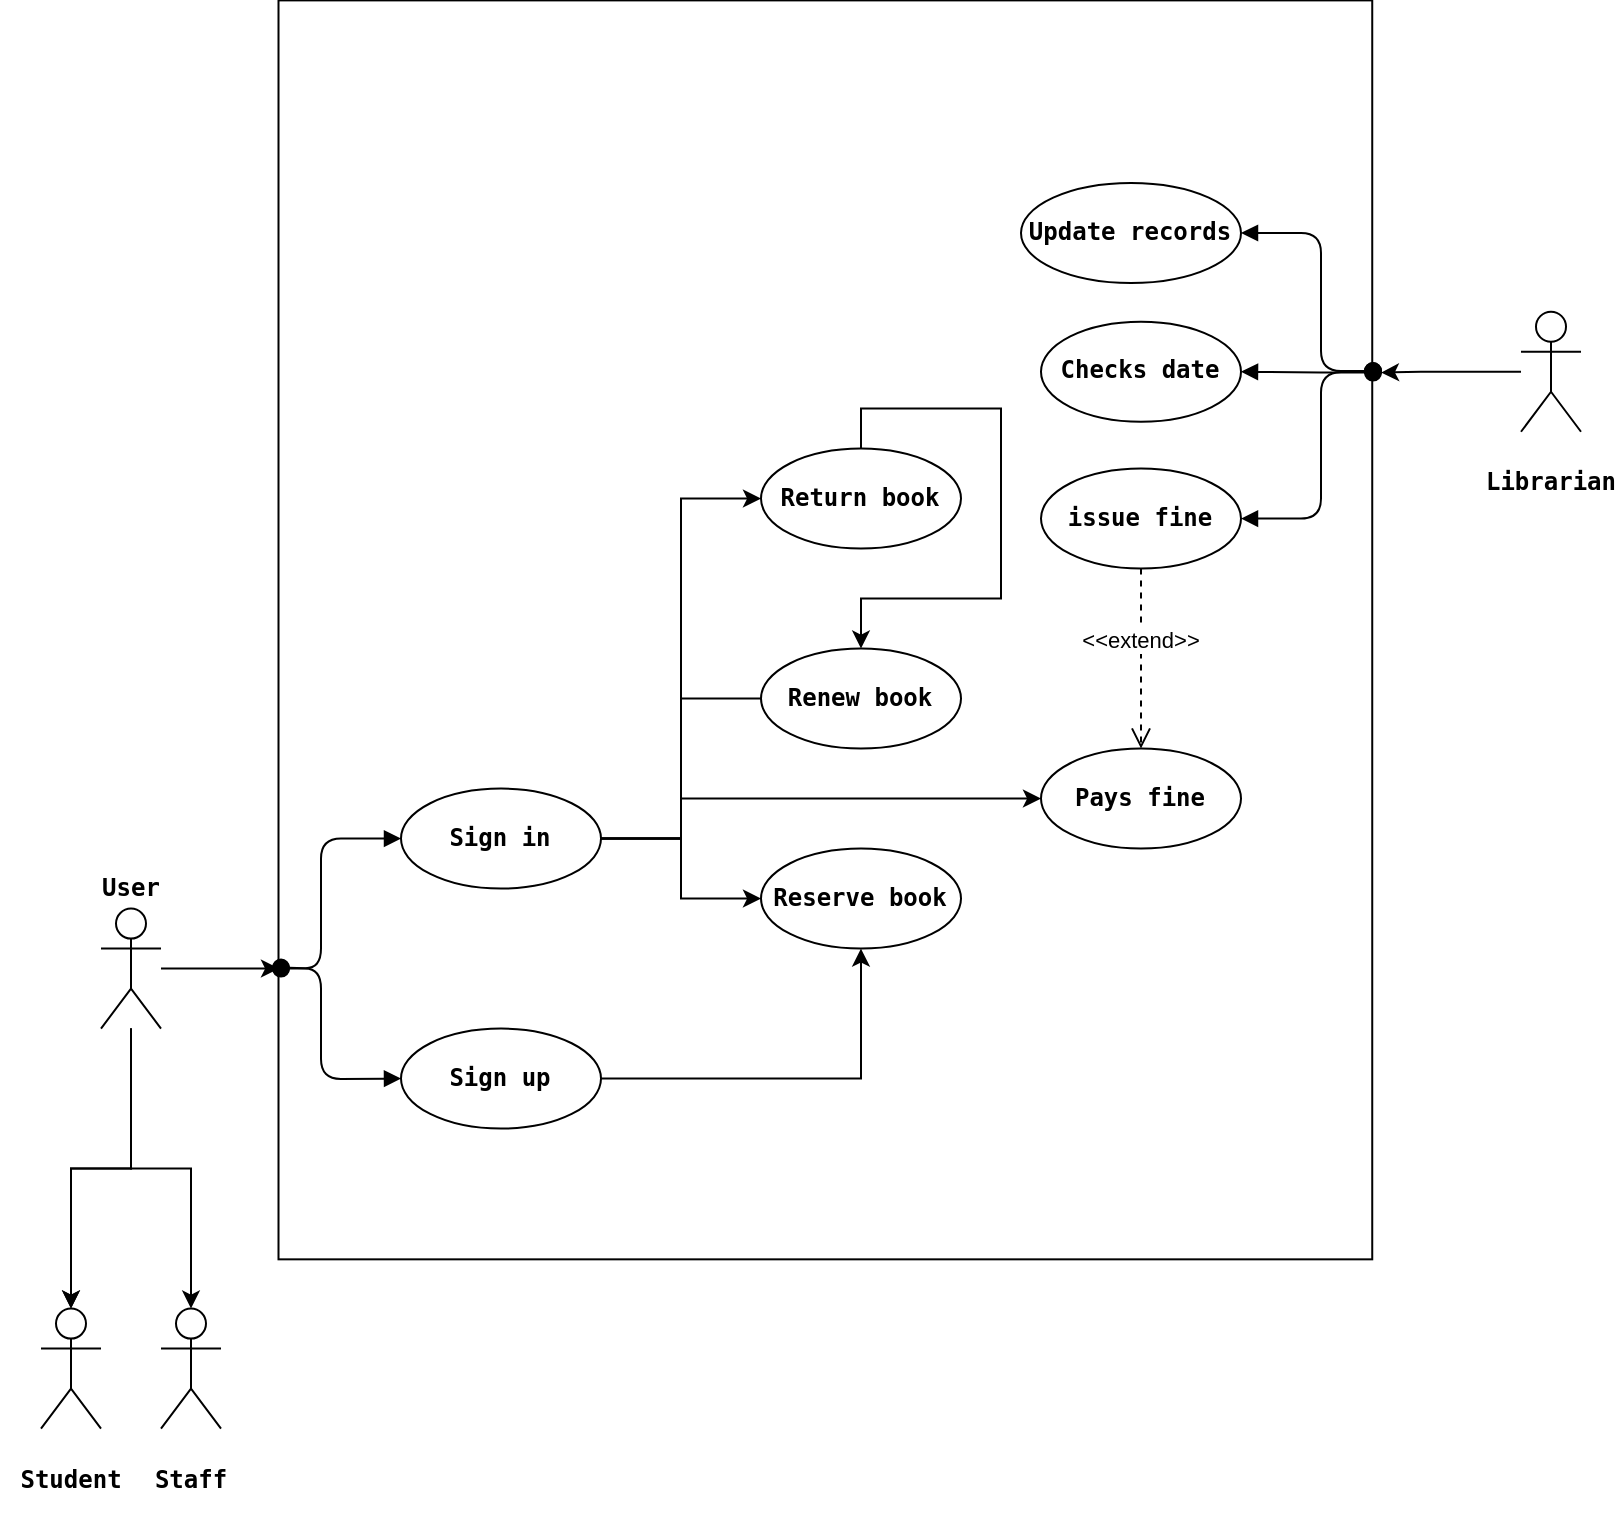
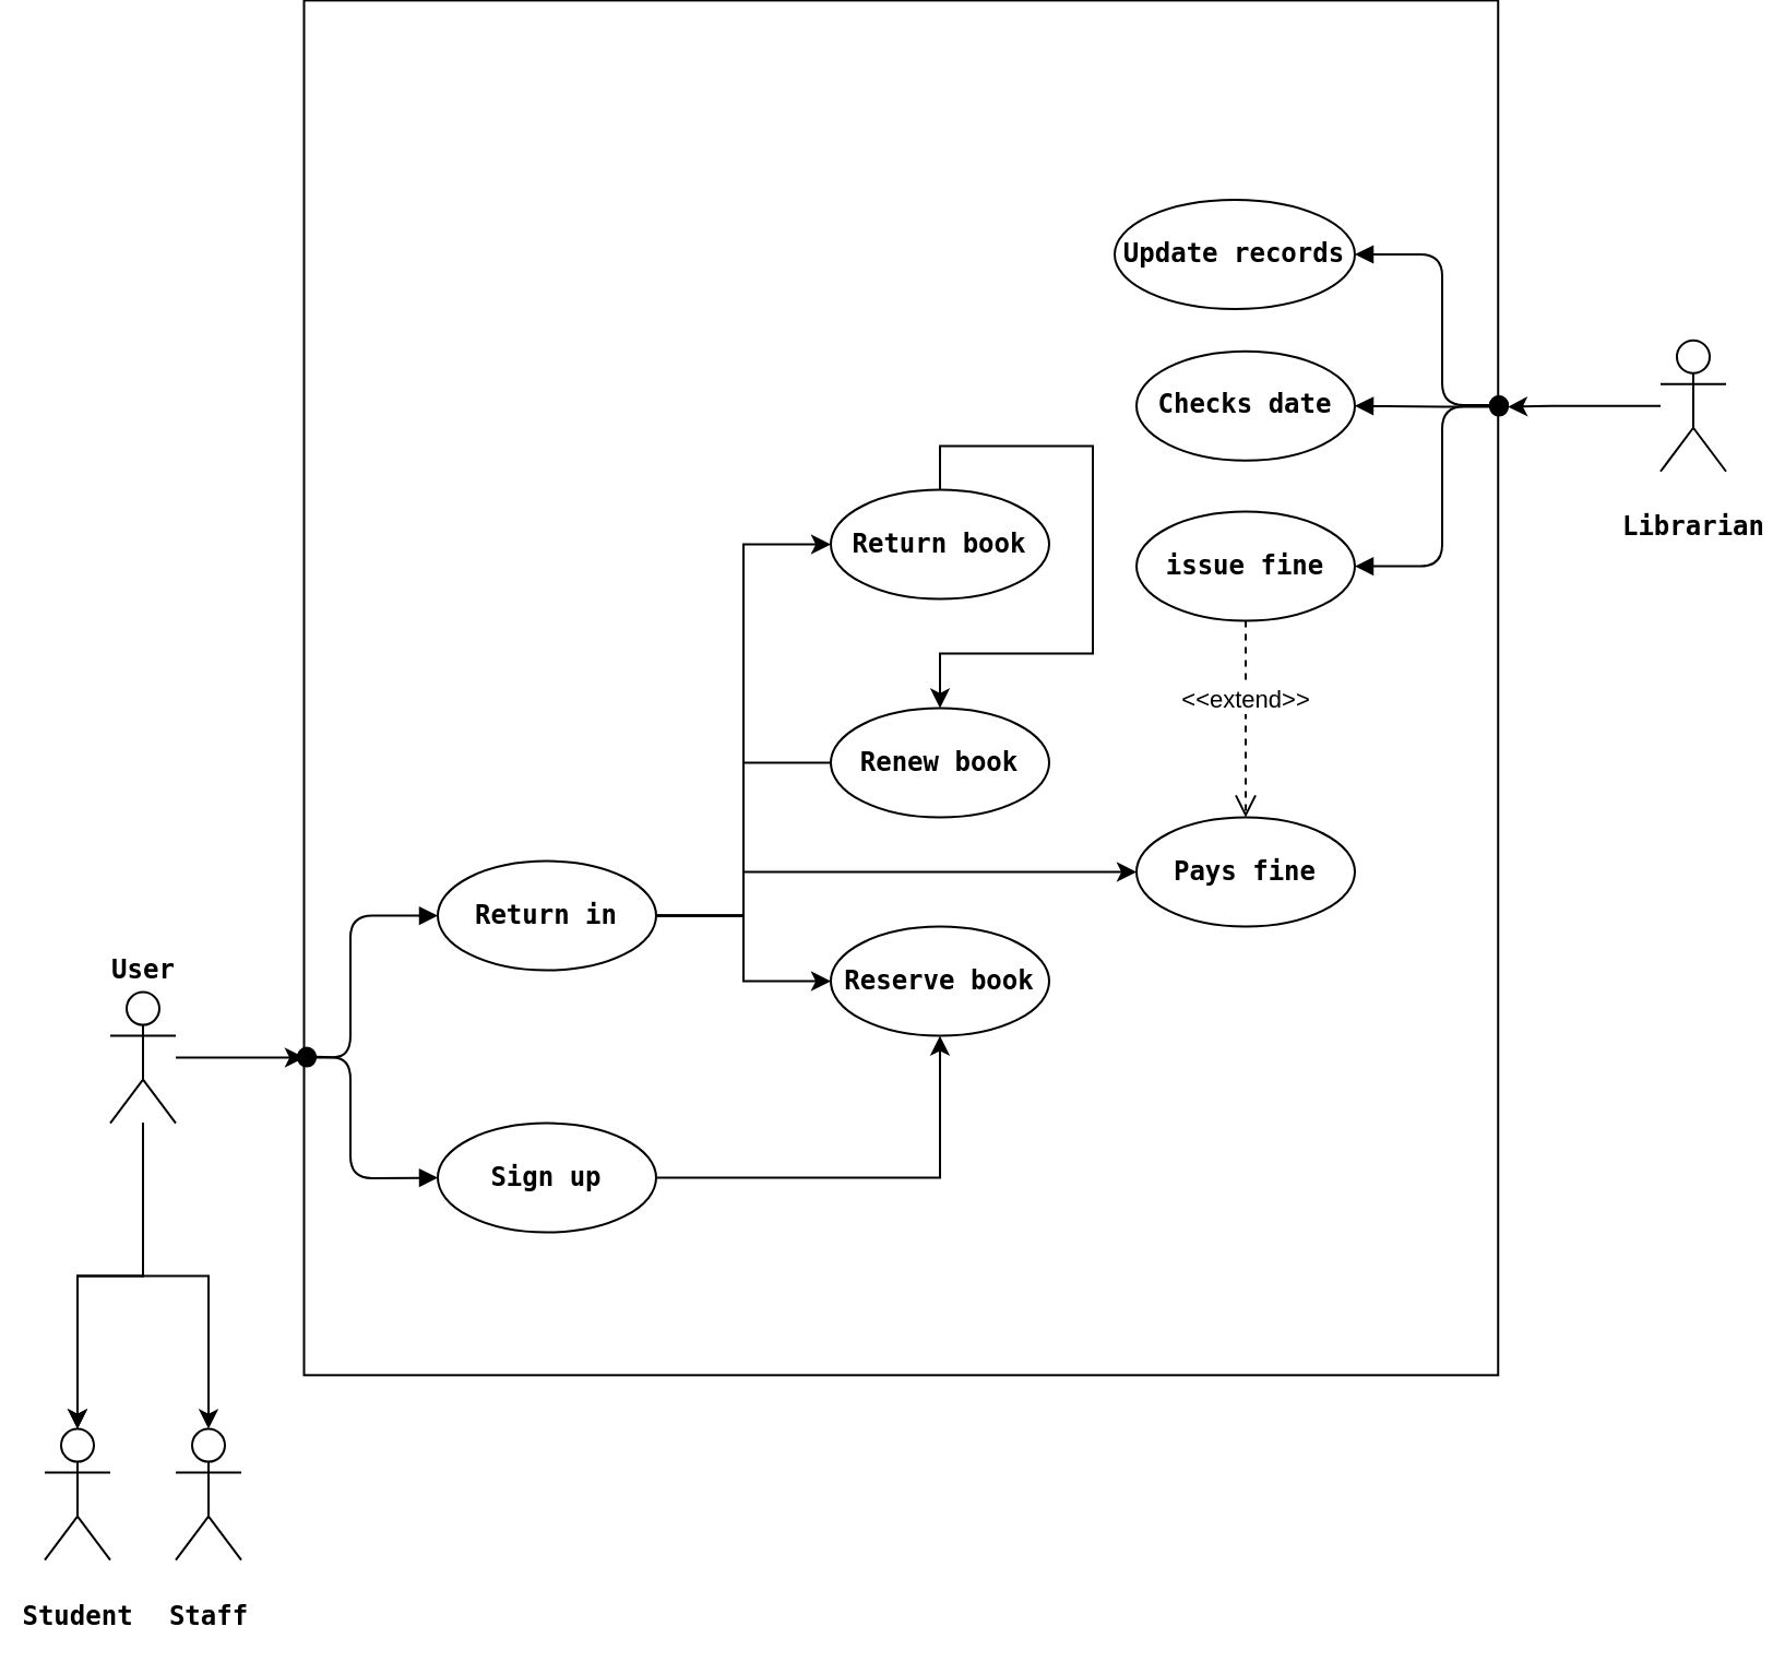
  <mxCell id="0" />
  <mxCell id="1" parent="0" />
  <mxCell id="2" value="" style="edgeStyle=orthogonalEdgeStyle;rounded=0;orthogonalLoop=1;jettySize=auto;html=1;" edge="1" parent="1" source="6" target="7"><mxGeometry relative="1" as="geometry" /></mxCell>
  <mxCell id="3" value="" style="edgeStyle=orthogonalEdgeStyle;rounded=0;orthogonalLoop=1;jettySize=auto;html=1;" edge="1" parent="1" source="6" target="7"><mxGeometry relative="1" as="geometry" /></mxCell>
  <mxCell id="4" value="" style="edgeStyle=orthogonalEdgeStyle;rounded=0;orthogonalLoop=1;jettySize=auto;html=1;" edge="1" parent="1" source="6" target="8"><mxGeometry relative="1" as="geometry" /></mxCell>
  <mxCell id="5" value="" style="edgeStyle=orthogonalEdgeStyle;rounded=0;orthogonalLoop=1;jettySize=auto;html=1;" edge="1" parent="1" source="6"><mxGeometry relative="1" as="geometry"><mxPoint x="139" y="462.8" as="targetPoint" /></mxGeometry></mxCell>
  <mxCell id="6" value="" style="shape=umlActor;verticalLabelPosition=bottom;verticalAlign=top;html=1;outlineConnect=0;" vertex="1" parent="1"><mxGeometry x="50" y="432.8" width="30" height="60" as="geometry" /></mxCell>
  <mxCell id="7" value="&lt;pre&gt;&lt;b&gt;Student&lt;/b&gt;&lt;/pre&gt;" style="shape=umlActor;verticalLabelPosition=bottom;verticalAlign=top;html=1;outlineConnect=0;" vertex="1" parent="1"><mxGeometry x="20" y="632.8" width="30" height="60" as="geometry" /></mxCell>
  <mxCell id="8" value="&lt;pre&gt;Staff&lt;/pre&gt;" style="shape=umlActor;verticalLabelPosition=bottom;verticalAlign=top;html=1;outlineConnect=0;fontStyle=1" vertex="1" parent="1"><mxGeometry x="80" y="632.8" width="30" height="60" as="geometry" /></mxCell>
  <mxCell id="9" value="" style="whiteSpace=wrap;html=1;verticalAlign=top;rotation=-90;" vertex="1" parent="1"><mxGeometry x="97.46" y="20" width="629.47" height="546.87" as="geometry" /></mxCell>
  <mxCell id="10" style="edgeStyle=orthogonalEdgeStyle;rounded=0;orthogonalLoop=1;jettySize=auto;html=1;exitX=1;exitY=0.5;exitDx=0;exitDy=0;entryX=0;entryY=0.5;entryDx=0;entryDy=0;endArrow=none;" edge="1" parent="1" source="14" target="19"><mxGeometry relative="1" as="geometry" /></mxCell>
  <mxCell id="11" style="edgeStyle=orthogonalEdgeStyle;rounded=0;orthogonalLoop=1;jettySize=auto;html=1;" edge="1" parent="1" source="14" target="20"><mxGeometry relative="1" as="geometry" /></mxCell>
  <mxCell id="12" style="edgeStyle=orthogonalEdgeStyle;rounded=0;orthogonalLoop=1;jettySize=auto;html=1;entryX=0;entryY=0.5;entryDx=0;entryDy=0;" edge="1" parent="1" source="14" target="22"><mxGeometry relative="1" as="geometry"><Array as="points"><mxPoint x="340" y="397.8" /><mxPoint x="340" y="227.8" /></Array></mxGeometry></mxCell>
  <mxCell id="13" style="edgeStyle=orthogonalEdgeStyle;rounded=0;orthogonalLoop=1;jettySize=auto;html=1;exitX=1;exitY=0.5;exitDx=0;exitDy=0;" edge="1" parent="1" source="14" target="30"><mxGeometry relative="1" as="geometry"><Array as="points"><mxPoint x="340" y="397.8" /><mxPoint x="340" y="377.8" /></Array></mxGeometry></mxCell>
- <mxCell id="14" value="&lt;pre&gt;&lt;b&gt;Sign in&lt;/b&gt;&lt;/pre&gt;" style="ellipse;whiteSpace=wrap;html=1;" vertex="1" parent="1"><mxGeometry x="200" y="372.8" width="100" height="50" as="geometry" /></mxCell>
+ <mxCell id="14" value="&lt;pre&gt;&lt;b&gt;Return in&lt;/b&gt;&lt;/pre&gt;" style="ellipse;whiteSpace=wrap;html=1;" vertex="1" parent="1"><mxGeometry x="200" y="372.8" width="100" height="50" as="geometry" /></mxCell>
  <mxCell id="15" value="" style="html=1;verticalAlign=bottom;startArrow=oval;startFill=1;endArrow=block;startSize=8;entryX=0;entryY=0.5;entryDx=0;entryDy=0;" edge="1" parent="1" target="14"><mxGeometry width="60" relative="1" as="geometry"><mxPoint x="140" y="462.31" as="sourcePoint" /><mxPoint x="200" y="462.31" as="targetPoint" /><Array as="points"><mxPoint x="160" y="462.8" /><mxPoint x="160" y="397.8" /></Array></mxGeometry></mxCell>
  <mxCell id="16" style="edgeStyle=orthogonalEdgeStyle;rounded=0;orthogonalLoop=1;jettySize=auto;html=1;exitX=1;exitY=0.5;exitDx=0;exitDy=0;entryX=0.5;entryY=1;entryDx=0;entryDy=0;" edge="1" parent="1" source="17" target="20"><mxGeometry relative="1" as="geometry"><Array as="points"><mxPoint x="430" y="518" /></Array></mxGeometry></mxCell>
  <mxCell id="17" value="&lt;pre&gt;&lt;b&gt;Sign up&lt;/b&gt;&lt;/pre&gt;" style="ellipse;whiteSpace=wrap;html=1;" vertex="1" parent="1"><mxGeometry x="200" y="492.8" width="100" height="50" as="geometry" /></mxCell>
  <mxCell id="18" value="" style="html=1;verticalAlign=bottom;startArrow=oval;startFill=1;endArrow=block;startSize=8;entryX=0;entryY=0.5;entryDx=0;entryDy=0;" edge="1" parent="1" target="17"><mxGeometry width="60" relative="1" as="geometry"><mxPoint x="140" y="462.8" as="sourcePoint" /><mxPoint x="210" y="462.31" as="targetPoint" /><Array as="points"><mxPoint x="160" y="462.8" /><mxPoint x="160" y="518" /></Array></mxGeometry></mxCell>
  <mxCell id="19" value="&lt;pre&gt;&lt;b&gt;Renew book&lt;/b&gt;&lt;/pre&gt;" style="ellipse;whiteSpace=wrap;html=1;" vertex="1" parent="1"><mxGeometry x="380" y="302.8" width="100" height="50" as="geometry" /></mxCell>
  <mxCell id="20" value="&lt;pre&gt;&lt;b&gt;Reserve book&lt;/b&gt;&lt;/pre&gt;" style="ellipse;whiteSpace=wrap;html=1;" vertex="1" parent="1"><mxGeometry x="380" y="402.8" width="100" height="50" as="geometry" /></mxCell>
  <mxCell id="21" style="edgeStyle=orthogonalEdgeStyle;rounded=0;orthogonalLoop=1;jettySize=auto;html=1;exitX=0.5;exitY=0;exitDx=0;exitDy=0;" edge="1" parent="1" source="22" target="19"><mxGeometry relative="1" as="geometry" /></mxCell>
  <mxCell id="22" value="&lt;pre&gt;&lt;b&gt;Return book&lt;/b&gt;&lt;/pre&gt;" style="ellipse;whiteSpace=wrap;html=1;" vertex="1" parent="1"><mxGeometry x="380" y="202.8" width="100" height="50" as="geometry" /></mxCell>
  <mxCell id="23" style="edgeStyle=orthogonalEdgeStyle;rounded=0;orthogonalLoop=1;jettySize=auto;html=1;" edge="1" parent="1" source="24"><mxGeometry relative="1" as="geometry"><mxPoint x="690" y="164.8" as="targetPoint" /><Array as="points"><mxPoint x="710" y="164.8" /><mxPoint x="710" y="164.8" /></Array></mxGeometry></mxCell>
  <mxCell id="24" value="&lt;pre&gt;&lt;b&gt;Librarian&lt;/b&gt;&lt;/pre&gt;" style="shape=umlActor;verticalLabelPosition=bottom;verticalAlign=top;html=1;" vertex="1" parent="1"><mxGeometry x="760" y="134.37" width="30" height="60" as="geometry" /></mxCell>
  <mxCell id="25" value="&lt;pre&gt;&lt;b&gt;Checks date&lt;/b&gt;&lt;/pre&gt;" style="ellipse;whiteSpace=wrap;html=1;" vertex="1" parent="1"><mxGeometry x="520" y="139.37" width="100" height="50" as="geometry" /></mxCell>
  <mxCell id="26" value="&lt;pre&gt;&lt;b&gt;issue fine&lt;/b&gt;&lt;/pre&gt;" style="ellipse;whiteSpace=wrap;html=1;" vertex="1" parent="1"><mxGeometry x="520" y="212.8" width="100" height="50" as="geometry" /></mxCell>
  <mxCell id="27" value="" style="html=1;verticalAlign=bottom;startArrow=oval;startFill=1;endArrow=block;startSize=8;entryX=1;entryY=0.5;entryDx=0;entryDy=0;" edge="1" parent="1" target="25"><mxGeometry width="60" relative="1" as="geometry"><mxPoint x="686" y="164.8" as="sourcePoint" /><mxPoint x="690" y="163.87" as="targetPoint" /><Array as="points"><mxPoint x="670" y="164.8" /></Array></mxGeometry></mxCell>
  <mxCell id="28" value="" style="html=1;verticalAlign=bottom;startArrow=oval;startFill=1;endArrow=block;startSize=8;entryX=1;entryY=0.5;entryDx=0;entryDy=0;" edge="1" parent="1" target="26"><mxGeometry width="60" relative="1" as="geometry"><mxPoint x="686" y="164" as="sourcePoint" /><mxPoint x="622" y="247.8" as="targetPoint" /><Array as="points"><mxPoint x="660" y="164.8" /><mxPoint x="660" y="237.8" /></Array></mxGeometry></mxCell>
  <mxCell id="29" value="&amp;lt;&amp;lt;extend&amp;gt;&amp;gt;" style="html=1;verticalAlign=bottom;endArrow=open;dashed=1;endSize=8;entryX=0.5;entryY=0;entryDx=0;entryDy=0;exitX=0.5;exitY=1;exitDx=0;exitDy=0;" edge="1" parent="1" source="26" target="30"><mxGeometry relative="1" as="geometry"><mxPoint x="520" y="252.8" as="sourcePoint" /><mxPoint x="440" y="252.8" as="targetPoint" /><Array as="points"><mxPoint x="570" y="312.8" /></Array></mxGeometry></mxCell>
  <mxCell id="30" value="&lt;pre&gt;&lt;b&gt;Pays fine&lt;/b&gt;&lt;/pre&gt;" style="ellipse;whiteSpace=wrap;html=1;" vertex="1" parent="1"><mxGeometry x="520" y="352.8" width="100" height="50" as="geometry" /></mxCell>
  <mxCell id="31" value="&lt;pre&gt;&lt;b&gt;Update records&lt;/b&gt;&lt;/pre&gt;" style="ellipse;whiteSpace=wrap;html=1;" vertex="1" parent="1"><mxGeometry x="510" y="70" width="110" height="50" as="geometry" /></mxCell>
  <mxCell id="32" value="" style="html=1;verticalAlign=bottom;startArrow=oval;startFill=1;endArrow=block;startSize=8;entryX=1;entryY=0.5;entryDx=0;entryDy=0;" edge="1" parent="1" target="31"><mxGeometry width="60" relative="1" as="geometry"><mxPoint x="686" y="164" as="sourcePoint" /><mxPoint x="760" y="64.44" as="targetPoint" /><Array as="points"><mxPoint x="660" y="164" /><mxPoint x="660" y="95" /></Array></mxGeometry></mxCell>
  <mxCell id="33" value="&lt;pre&gt;&lt;b&gt;User&lt;/b&gt;&lt;/pre&gt;" style="text;html=1;align=center;verticalAlign=middle;resizable=0;points=[];autosize=1;" vertex="1" parent="1"><mxGeometry x="45" y="402.8" width="40" height="40" as="geometry" /></mxCell>
